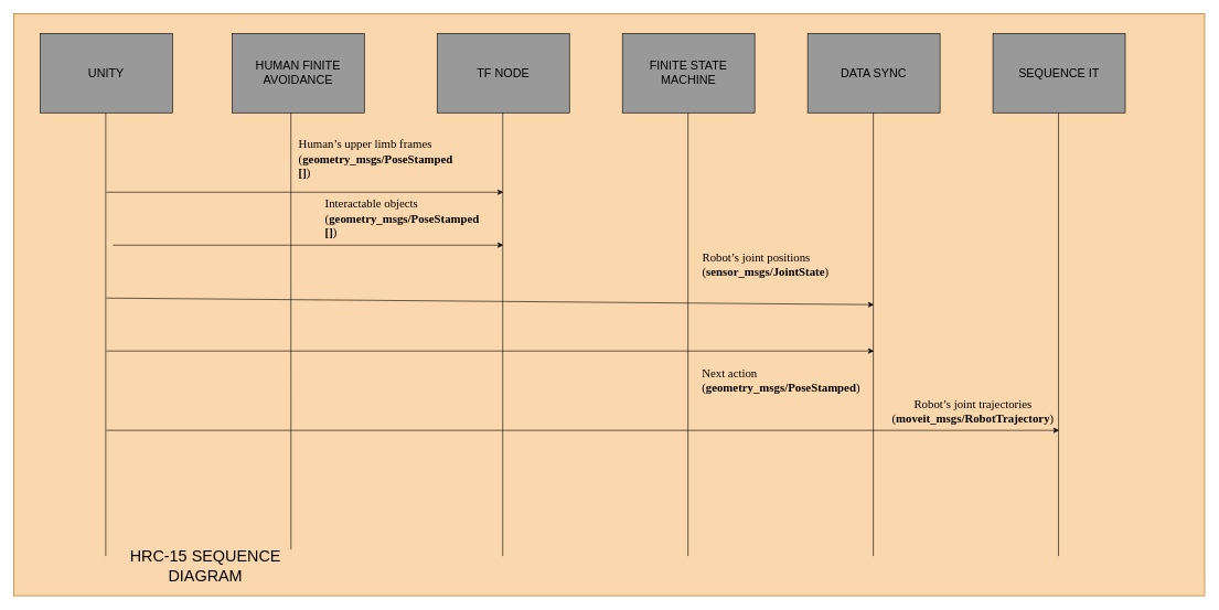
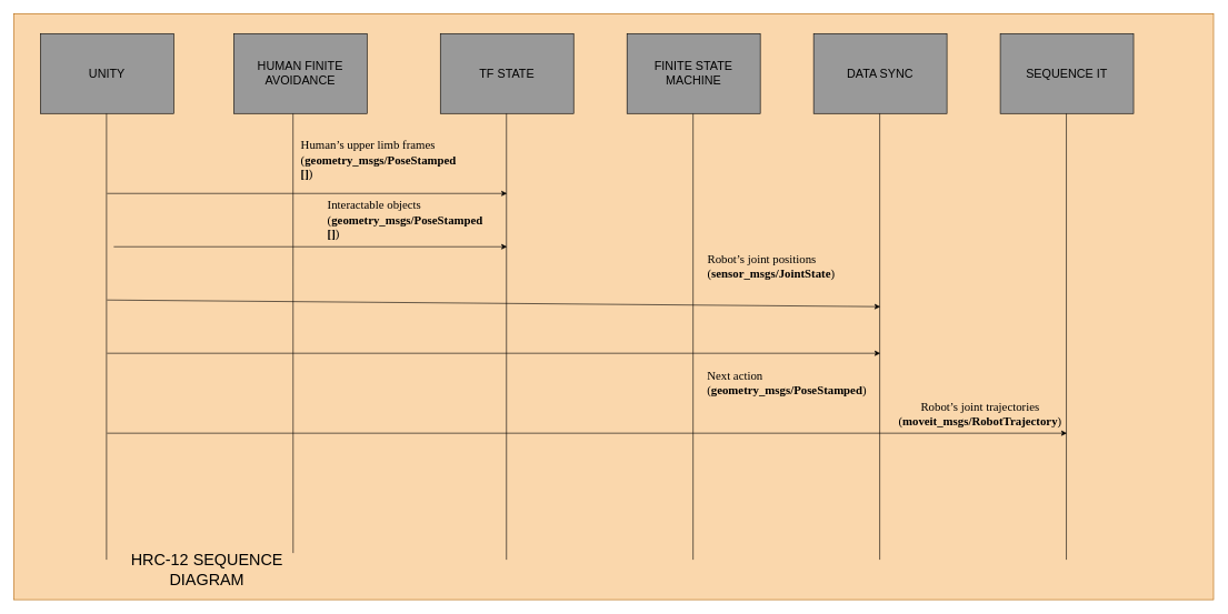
  <mxCell id="0" />
  <mxCell id="1" parent="0" />
  <mxCell id="2" value="" style="rounded=0;whiteSpace=wrap;html=1;strokeColor=#b46504;fillColor=#fad7ac;" parent="1" vertex="1"><mxGeometry x="20" y="20" width="1800" height="880" as="geometry" /></mxCell>
- <mxCell id="3" value="&lt;font style=&quot;font-size: 18px&quot;&gt;TF NODE&lt;/font&gt;" style="rounded=0;whiteSpace=wrap;html=1;fillColor=#999999;" parent="1" vertex="1"><mxGeometry x="660" y="50" width="200" height="120" as="geometry" /></mxCell>
+ <mxCell id="3" value="&lt;font style=&quot;font-size: 18px&quot;&gt;TF STATE&lt;/font&gt;" style="rounded=0;whiteSpace=wrap;html=1;fillColor=#999999;" parent="1" vertex="1"><mxGeometry x="660" y="50" width="200" height="120" as="geometry" /></mxCell>
  <mxCell id="4" value="&lt;font style=&quot;font-size: 18px&quot;&gt;DATA SYNC&lt;/font&gt;" style="rounded=0;whiteSpace=wrap;html=1;fillColor=#999999;" parent="1" vertex="1"><mxGeometry x="1220" y="50" width="200" height="120" as="geometry" /></mxCell>
  <mxCell id="5" value="&lt;font style=&quot;font-size: 18px&quot;&gt;SEQUENCE IT&lt;/font&gt;" style="rounded=0;whiteSpace=wrap;html=1;fillColor=#999999;" parent="1" vertex="1"><mxGeometry x="1500" y="50" width="200" height="120" as="geometry" /></mxCell>
  <mxCell id="6" value="" style="endArrow=none;html=1;entryX=0.5;entryY=1;entryDx=0;entryDy=0;" parent="1" edge="1"><mxGeometry width="50" height="50" relative="1" as="geometry"><mxPoint x="759.17" y="840" as="sourcePoint" /><mxPoint x="759.17" y="170" as="targetPoint" /></mxGeometry></mxCell>
  <mxCell id="7" value="" style="endArrow=none;html=1;entryX=0.5;entryY=1;entryDx=0;entryDy=0;" parent="1" edge="1"><mxGeometry width="50" height="50" relative="1" as="geometry"><mxPoint x="1039.17" y="840" as="sourcePoint" /><mxPoint x="1039.17" y="170" as="targetPoint" /></mxGeometry></mxCell>
  <mxCell id="8" value="" style="endArrow=none;html=1;entryX=0.5;entryY=1;entryDx=0;entryDy=0;" parent="1" edge="1"><mxGeometry width="50" height="50" relative="1" as="geometry"><mxPoint x="1319.17" y="840" as="sourcePoint" /><mxPoint x="1319.17" y="170" as="targetPoint" /></mxGeometry></mxCell>
  <mxCell id="9" value="&lt;font style=&quot;font-size: 18px&quot;&gt;UNITY&lt;/font&gt;" style="rounded=0;whiteSpace=wrap;html=1;fillColor=#999999;" parent="1" vertex="1"><mxGeometry x="60" y="50" width="200" height="120" as="geometry" /></mxCell>
  <mxCell id="10" value="" style="endArrow=none;html=1;entryX=0.5;entryY=1;entryDx=0;entryDy=0;" parent="1" edge="1"><mxGeometry width="50" height="50" relative="1" as="geometry"><mxPoint x="159.17" y="840" as="sourcePoint" /><mxPoint x="159.17" y="170" as="targetPoint" /></mxGeometry></mxCell>
  <mxCell id="11" value="" style="endArrow=classic;html=1;" parent="1" edge="1"><mxGeometry width="50" height="50" relative="1" as="geometry"><mxPoint x="160" y="290" as="sourcePoint" /><mxPoint x="760" y="290" as="targetPoint" /></mxGeometry></mxCell>
  <mxCell id="12" value="" style="endArrow=classic;html=1;" parent="1" edge="1"><mxGeometry width="50" height="50" relative="1" as="geometry"><mxPoint x="170" y="370" as="sourcePoint" /><mxPoint x="760" y="370" as="targetPoint" /></mxGeometry></mxCell>
  <mxCell id="13" value="&lt;p style=&quot;margin-top: 0pt ; margin-bottom: 0pt ; margin-left: 0in ; text-align: left ; direction: ltr ; unicode-bidi: embed ; word-break: normal&quot;&gt;&lt;font style=&quot;font-size: 18px&quot;&gt;&lt;span style=&quot;font-family: &amp;#34;calibri&amp;#34;&quot;&gt;Human’s upper limb frames (&lt;/span&gt;&lt;span style=&quot;font-family: &amp;#34;calibri&amp;#34; ; font-weight: bold&quot;&gt;geometry_msgs&lt;/span&gt;&lt;span style=&quot;font-family: &amp;#34;calibri&amp;#34; ; font-weight: bold&quot;&gt;/&lt;/span&gt;&lt;span style=&quot;font-family: &amp;#34;calibri&amp;#34; ; font-weight: bold&quot;&gt;PoseStamped&lt;/span&gt;&lt;span style=&quot;font-family: &amp;#34;calibri&amp;#34; ; font-weight: bold&quot;&gt;&lt;br&gt;[]&lt;/span&gt;&lt;span style=&quot;font-family: &amp;#34;calibri&amp;#34;&quot;&gt;)&lt;/span&gt;&lt;/font&gt;&lt;/p&gt;" style="text;html=1;strokeColor=none;fillColor=none;align=center;verticalAlign=middle;whiteSpace=wrap;rounded=0;" parent="1" vertex="1"><mxGeometry x="450" y="190" width="260" height="100" as="geometry" /></mxCell>
  <mxCell id="14" value="" style="endArrow=classic;html=1;" parent="1" edge="1"><mxGeometry width="50" height="50" relative="1" as="geometry"><mxPoint x="160" y="450" as="sourcePoint" /><mxPoint x="1320" y="460" as="targetPoint" /></mxGeometry></mxCell>
  <mxCell id="15" value="&lt;p style=&quot;margin-top: 0pt ; margin-bottom: 0pt ; margin-left: 0in ; text-align: left ; direction: ltr ; unicode-bidi: embed ; word-break: normal&quot;&gt;&lt;font style=&quot;font-size: 18px&quot;&gt;&lt;span style=&quot;font-family: &amp;#34;calibri&amp;#34;&quot;&gt;Robot’s joint positions (&lt;/span&gt;&lt;span style=&quot;font-family: &amp;#34;calibri&amp;#34; ; font-weight: bold&quot;&gt;sensor_msgs&lt;/span&gt;&lt;span style=&quot;font-family: &amp;#34;calibri&amp;#34; ; font-weight: bold&quot;&gt;/&lt;/span&gt;&lt;span style=&quot;font-family: &amp;#34;calibri&amp;#34; ; font-weight: bold&quot;&gt;JointState&lt;/span&gt;&lt;span style=&quot;font-family: &amp;#34;calibri&amp;#34;&quot;&gt;)&lt;/span&gt;&lt;/font&gt;&lt;/p&gt;" style="text;html=1;strokeColor=none;fillColor=none;align=center;verticalAlign=middle;whiteSpace=wrap;rounded=0;" parent="1" vertex="1"><mxGeometry x="1060" y="360" width="220" height="80" as="geometry" /></mxCell>
  <mxCell id="16" value="" style="endArrow=classic;html=1;" parent="1" edge="1"><mxGeometry width="50" height="50" relative="1" as="geometry"><mxPoint x="160" y="530" as="sourcePoint" /><mxPoint x="1320" y="530" as="targetPoint" /></mxGeometry></mxCell>
  <mxCell id="17" value="&lt;p style=&quot;margin-top: 0pt ; margin-bottom: 0pt ; margin-left: 0in ; text-align: left ; direction: ltr ; unicode-bidi: embed ; word-break: normal&quot;&gt;&lt;font style=&quot;font-size: 18px&quot;&gt;&lt;span style=&quot;font-family: &amp;#34;calibri&amp;#34;&quot;&gt;Next action (&lt;/span&gt;&lt;span style=&quot;font-family: &amp;#34;calibri&amp;#34; ; font-weight: bold&quot;&gt;geometry_msgs&lt;/span&gt;&lt;span style=&quot;font-family: &amp;#34;calibri&amp;#34; ; font-weight: bold&quot;&gt;/&lt;/span&gt;&lt;span style=&quot;font-family: &amp;#34;calibri&amp;#34; ; font-weight: bold&quot;&gt;PoseStamped&lt;/span&gt;&lt;span style=&quot;font-family: &amp;#34;calibri&amp;#34;&quot;&gt;)&lt;/span&gt;&lt;/font&gt;&lt;/p&gt;" style="text;html=1;strokeColor=none;fillColor=none;align=center;verticalAlign=middle;whiteSpace=wrap;rounded=0;" parent="1" vertex="1"><mxGeometry x="1060" y="550" width="240" height="50" as="geometry" /></mxCell>
  <mxCell id="18" value="" style="endArrow=classic;html=1;" parent="1" edge="1"><mxGeometry width="50" height="50" relative="1" as="geometry"><mxPoint x="160" y="650" as="sourcePoint" /><mxPoint x="1600" y="650" as="targetPoint" /></mxGeometry></mxCell>
  <mxCell id="19" value="&lt;font style=&quot;font-size: 18px&quot;&gt;&lt;br&gt;&lt;br&gt;&lt;br&gt;&lt;br&gt;&lt;span style=&quot;text-align: left ; font-family: &amp;#34;calibri&amp;#34;&quot;&gt;&lt;br&gt;&lt;br&gt;Robot’s joint trajectories (&lt;/span&gt;&lt;span style=&quot;text-align: left ; font-family: &amp;#34;calibri&amp;#34; ; font-weight: bold&quot;&gt;moveit_msgs&lt;/span&gt;&lt;span style=&quot;text-align: left ; font-family: &amp;#34;calibri&amp;#34; ; font-weight: bold&quot;&gt;/&lt;/span&gt;&lt;span style=&quot;text-align: left ; font-family: &amp;#34;calibri&amp;#34; ; font-weight: bold&quot;&gt;RobotTrajectory&lt;/span&gt;&lt;span style=&quot;text-align: left ; font-family: &amp;#34;calibri&amp;#34;&quot;&gt;)&lt;/span&gt;&lt;br&gt;&lt;br&gt;&lt;br&gt;&lt;br&gt;&lt;br&gt;&lt;/font&gt;" style="text;html=1;strokeColor=none;fillColor=none;align=center;verticalAlign=middle;whiteSpace=wrap;rounded=0;" parent="1" vertex="1"><mxGeometry x="1350" y="560" width="240" height="80" as="geometry" /></mxCell>
- <mxCell id="20" value="&lt;font style=&quot;font-size: 24px&quot;&gt;HRC-15 SEQUENCE DIAGRAM&lt;/font&gt;" style="text;html=1;strokeColor=none;fillColor=none;align=center;verticalAlign=middle;whiteSpace=wrap;rounded=0;" parent="1" vertex="1"><mxGeometry x="190" y="820" width="240" height="70" as="geometry" /></mxCell>
+ <mxCell id="20" value="&lt;font style=&quot;font-size: 24px&quot;&gt;HRC-12 SEQUENCE DIAGRAM&lt;/font&gt;" style="text;html=1;strokeColor=none;fillColor=none;align=center;verticalAlign=middle;whiteSpace=wrap;rounded=0;" parent="1" vertex="1"><mxGeometry x="190" y="820" width="240" height="70" as="geometry" /></mxCell>
  <mxCell id="21" value="&lt;font style=&quot;font-size: 18px&quot;&gt;FINITE STATE MACHINE&lt;/font&gt;" style="rounded=0;whiteSpace=wrap;html=1;fillColor=#999999;" vertex="1" parent="1"><mxGeometry x="940" y="50" width="200" height="120" as="geometry" /></mxCell>
  <mxCell id="22" value="&lt;font style=&quot;font-size: 18px&quot;&gt;HUMAN FINITE AVOIDANCE&lt;/font&gt;" style="rounded=0;whiteSpace=wrap;html=1;fillColor=#999999;" vertex="1" parent="1"><mxGeometry x="350" y="50" width="200" height="120" as="geometry" /></mxCell>
  <mxCell id="23" value="&lt;p style=&quot;margin-top: 0pt ; margin-bottom: 0pt ; margin-left: 0in ; text-align: left ; direction: ltr ; unicode-bidi: embed ; word-break: normal&quot;&gt;&lt;font style=&quot;font-size: 18px&quot;&gt;&lt;span style=&quot;font-family: &amp;#34;calibri&amp;#34;&quot;&gt;Interactable objects (&lt;/span&gt;&lt;span style=&quot;font-family: &amp;#34;calibri&amp;#34; ; font-weight: bold&quot;&gt;geometry_msgs&lt;/span&gt;&lt;span style=&quot;font-family: &amp;#34;calibri&amp;#34; ; font-weight: bold&quot;&gt;/&lt;/span&gt;&lt;span style=&quot;font-family: &amp;#34;calibri&amp;#34; ; font-weight: bold&quot;&gt;PoseStamped&lt;/span&gt;&lt;span style=&quot;font-family: &amp;#34;calibri&amp;#34; ; font-weight: bold&quot;&gt;&lt;br&gt;[]&lt;/span&gt;&lt;span style=&quot;font-family: &amp;#34;calibri&amp;#34;&quot;&gt;)&lt;/span&gt;&lt;/font&gt;&lt;/p&gt;" style="text;html=1;strokeColor=none;fillColor=none;align=center;verticalAlign=middle;whiteSpace=wrap;rounded=0;" vertex="1" parent="1"><mxGeometry x="490" y="300" width="250" height="60" as="geometry" /></mxCell>
  <mxCell id="24" value="" style="endArrow=none;html=1;" edge="1" parent="1"><mxGeometry width="50" height="50" relative="1" as="geometry"><mxPoint x="439.17" y="830" as="sourcePoint" /><mxPoint x="439" y="170" as="targetPoint" /></mxGeometry></mxCell>
  <mxCell id="25" value="" style="endArrow=none;html=1;entryX=0.5;entryY=1;entryDx=0;entryDy=0;" edge="1" parent="1"><mxGeometry width="50" height="50" relative="1" as="geometry"><mxPoint x="1599.17" y="840" as="sourcePoint" /><mxPoint x="1599.17" y="170" as="targetPoint" /></mxGeometry></mxCell>
